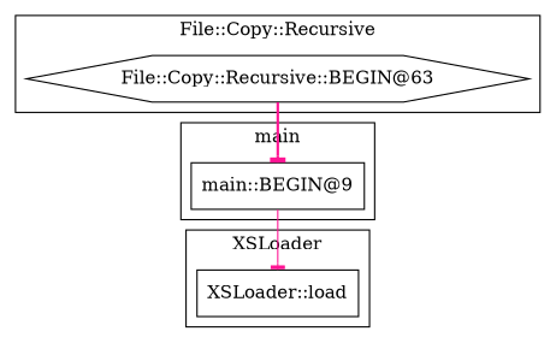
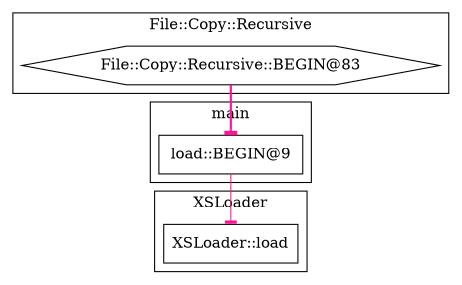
  digraph {
    node [shape=box]
    edge [arrowhead=tee color=deeppink]
    "XSLoader::load"
-   "main::BEGIN@9"
-   "File::Copy::Recursive::BEGIN@83" [shape=hexagon label="File::Copy::Recursive::BEGIN@63"]
+   "main::BEGIN@9" [label="load::BEGIN@9"]
+   "File::Copy::Recursive::BEGIN@83" [shape=hexagon]
    subgraph cluster_1 {
      label=XSLoader
      "XSLoader::load"
    }
    subgraph cluster_2 {
      label=main
      "main::BEGIN@9"
    }
    subgraph cluster_3 {
      label="File::Copy::Recursive"
      "File::Copy::Recursive::BEGIN@83"
    }
    "main::BEGIN@9" -> "XSLoader::load" [style=solid]
    "File::Copy::Recursive::BEGIN@83" -> "main::BEGIN@9" [style=bold]
  }
